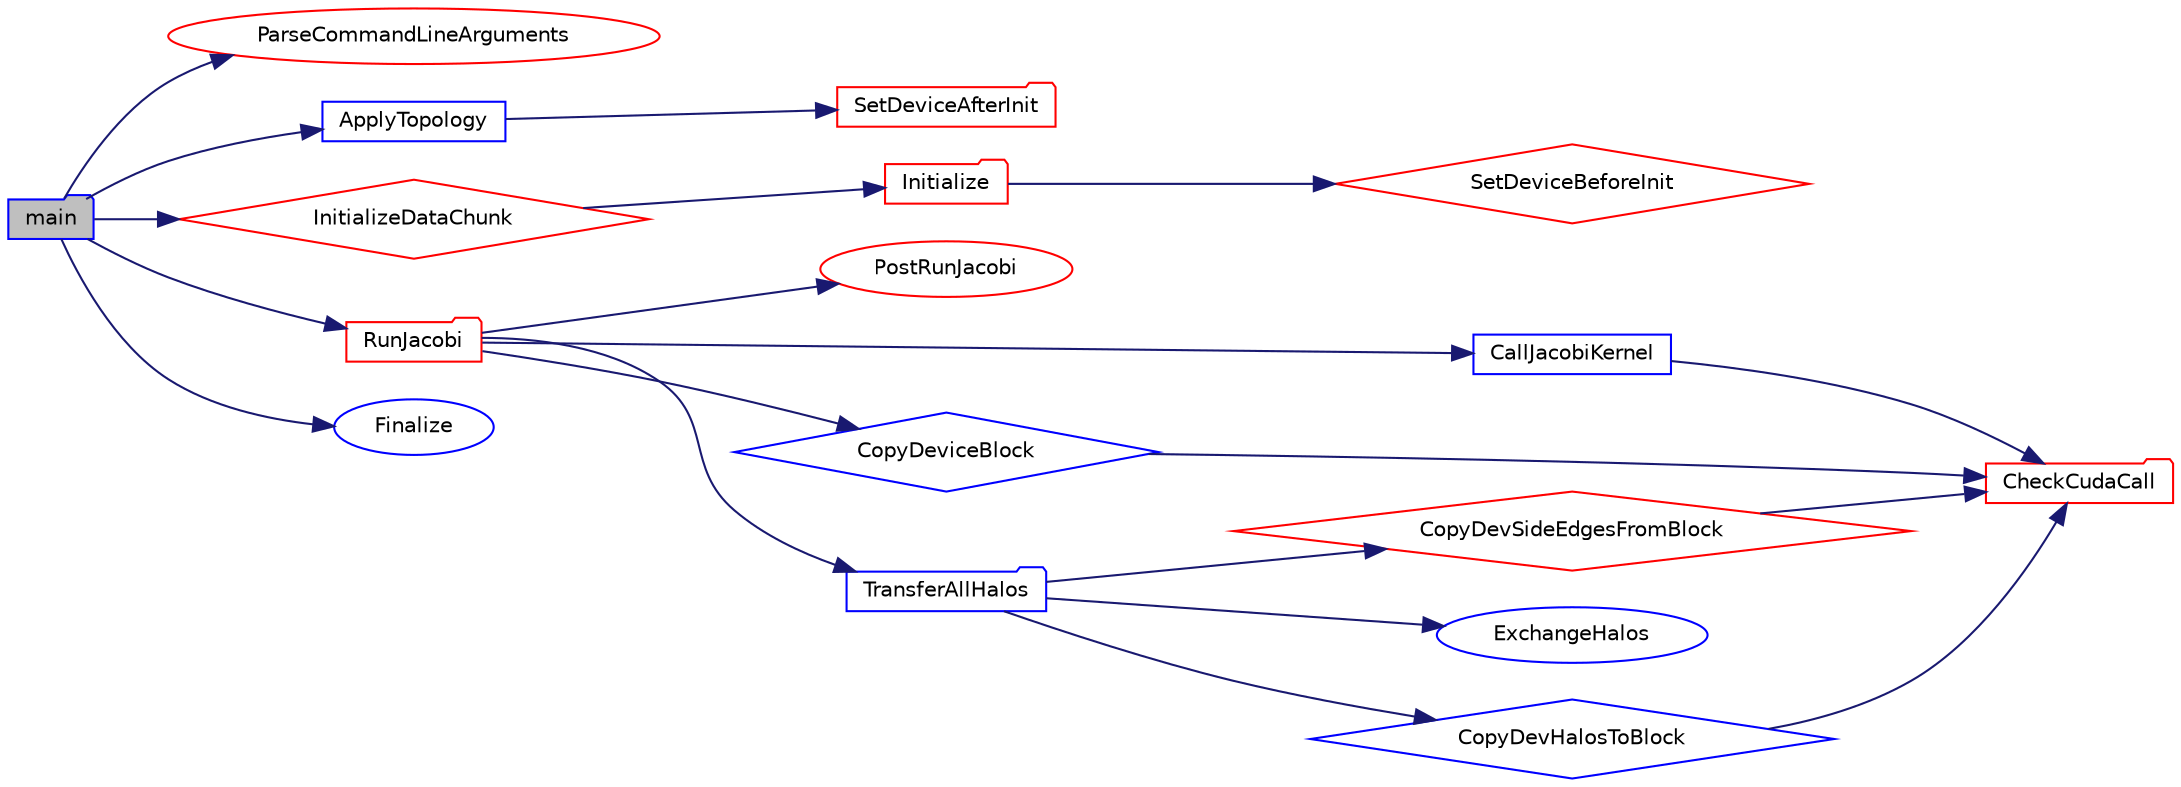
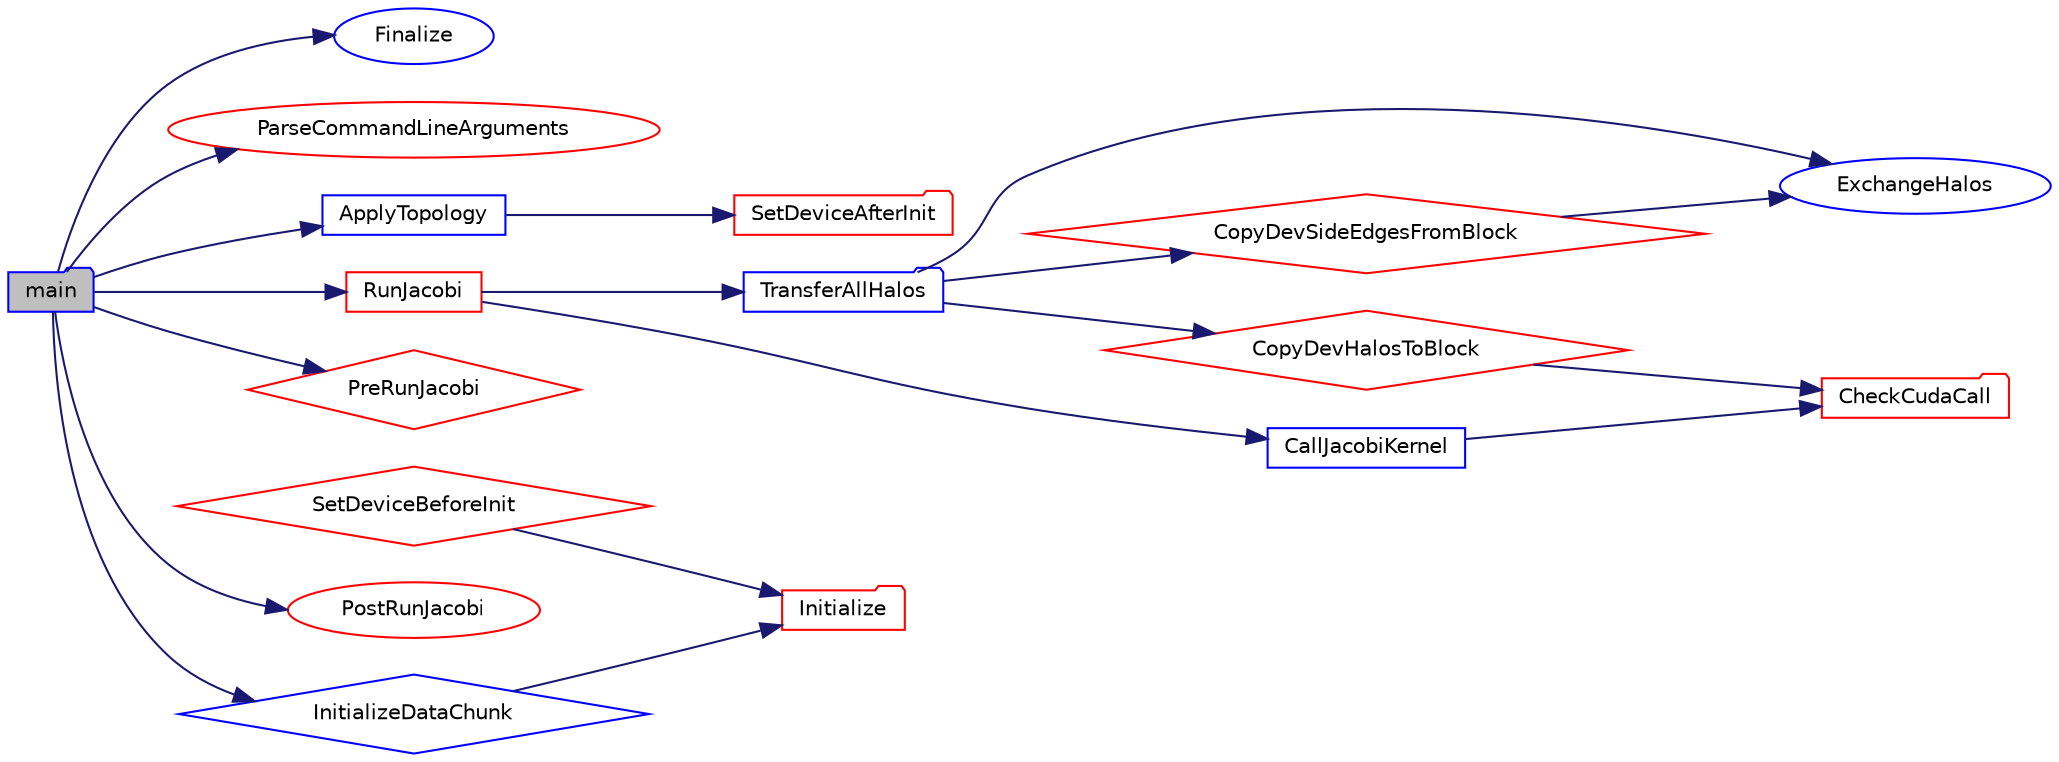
  digraph {
    rankdir=LR
    node [color=red fillcolor=white fontname=Helvetica fontsize=10 shape=diamond style=filled]
    edge [color=midnightblue fontname=Helvetica fontsize=10 labelfontname=Helvetica labelfontsize=10 style=solid]
    n1 [color=blue fillcolor=grey75 fontcolor=black height=0.2 label=main shape=folder width=0.4]
    n2 [height=0.2 label=ParseCommandLineArguments shape=ellipse width=0.4]
    n3 [color=blue height=0.2 label=ApplyTopology shape=box width=0.4]
-   n4 [height=0.2 label=InitializeDataChunk width=0.4]
-   n6 [height=0.2 label=RunJacobi shape=folder width=0.4]
+   n4 [color=blue height=0.2 label=InitializeDataChunk width=0.4]
+   n5 [height=0.2 label=PreRunJacobi width=0.4]
+   n6 [height=0.2 label=RunJacobi shape=box width=0.4]
    n7 [height=0.2 label=PostRunJacobi shape=ellipse width=0.4]
    n8 [color=blue height=0.2 label=Finalize shape=ellipse width=0.4]
    n9 [height=0.2 label=Initialize shape=folder width=0.4]
    n10 [height=0.2 label=SetDeviceBeforeInit width=0.4]
    n11 [height=0.2 label=SetDeviceAfterInit shape=folder width=0.4]
    n12 [color=blue height=0.2 label=CallJacobiKernel shape=box width=0.4]
-   n13 [color=blue height=0.2 label=CopyDeviceBlock width=0.4]
    n14 [color=blue height=0.2 label=TransferAllHalos shape=folder width=0.4]
    n15 [height=0.2 label=CheckCudaCall shape=folder width=0.4]
    n16 [height=0.2 label=CopyDevSideEdgesFromBlock width=0.4]
    n17 [color=blue height=0.2 label=ExchangeHalos shape=ellipse width=0.4]
-   n18 [color=blue height=0.2 label=CopyDevHalosToBlock width=0.4]
+   n18 [height=0.2 label=CopyDevHalosToBlock width=0.4]
    n1 -> n2
    n1 -> n3
    n1 -> n4
+   n1 -> n5
    n1 -> n6
-   n6 -> n7
+   n1 -> n7
    n1 -> n8
    n3 -> n11
    n4 -> n9
    n6 -> n12
-   n6 -> n13
    n6 -> n14
-   n9 -> n10
+   n10 -> n9
    n12 -> n15
-   n13 -> n15
    n14 -> n16
    n14 -> n17
    n14 -> n18
-   n16 -> n15
+   n16 -> n17
    n18 -> n15
  }
